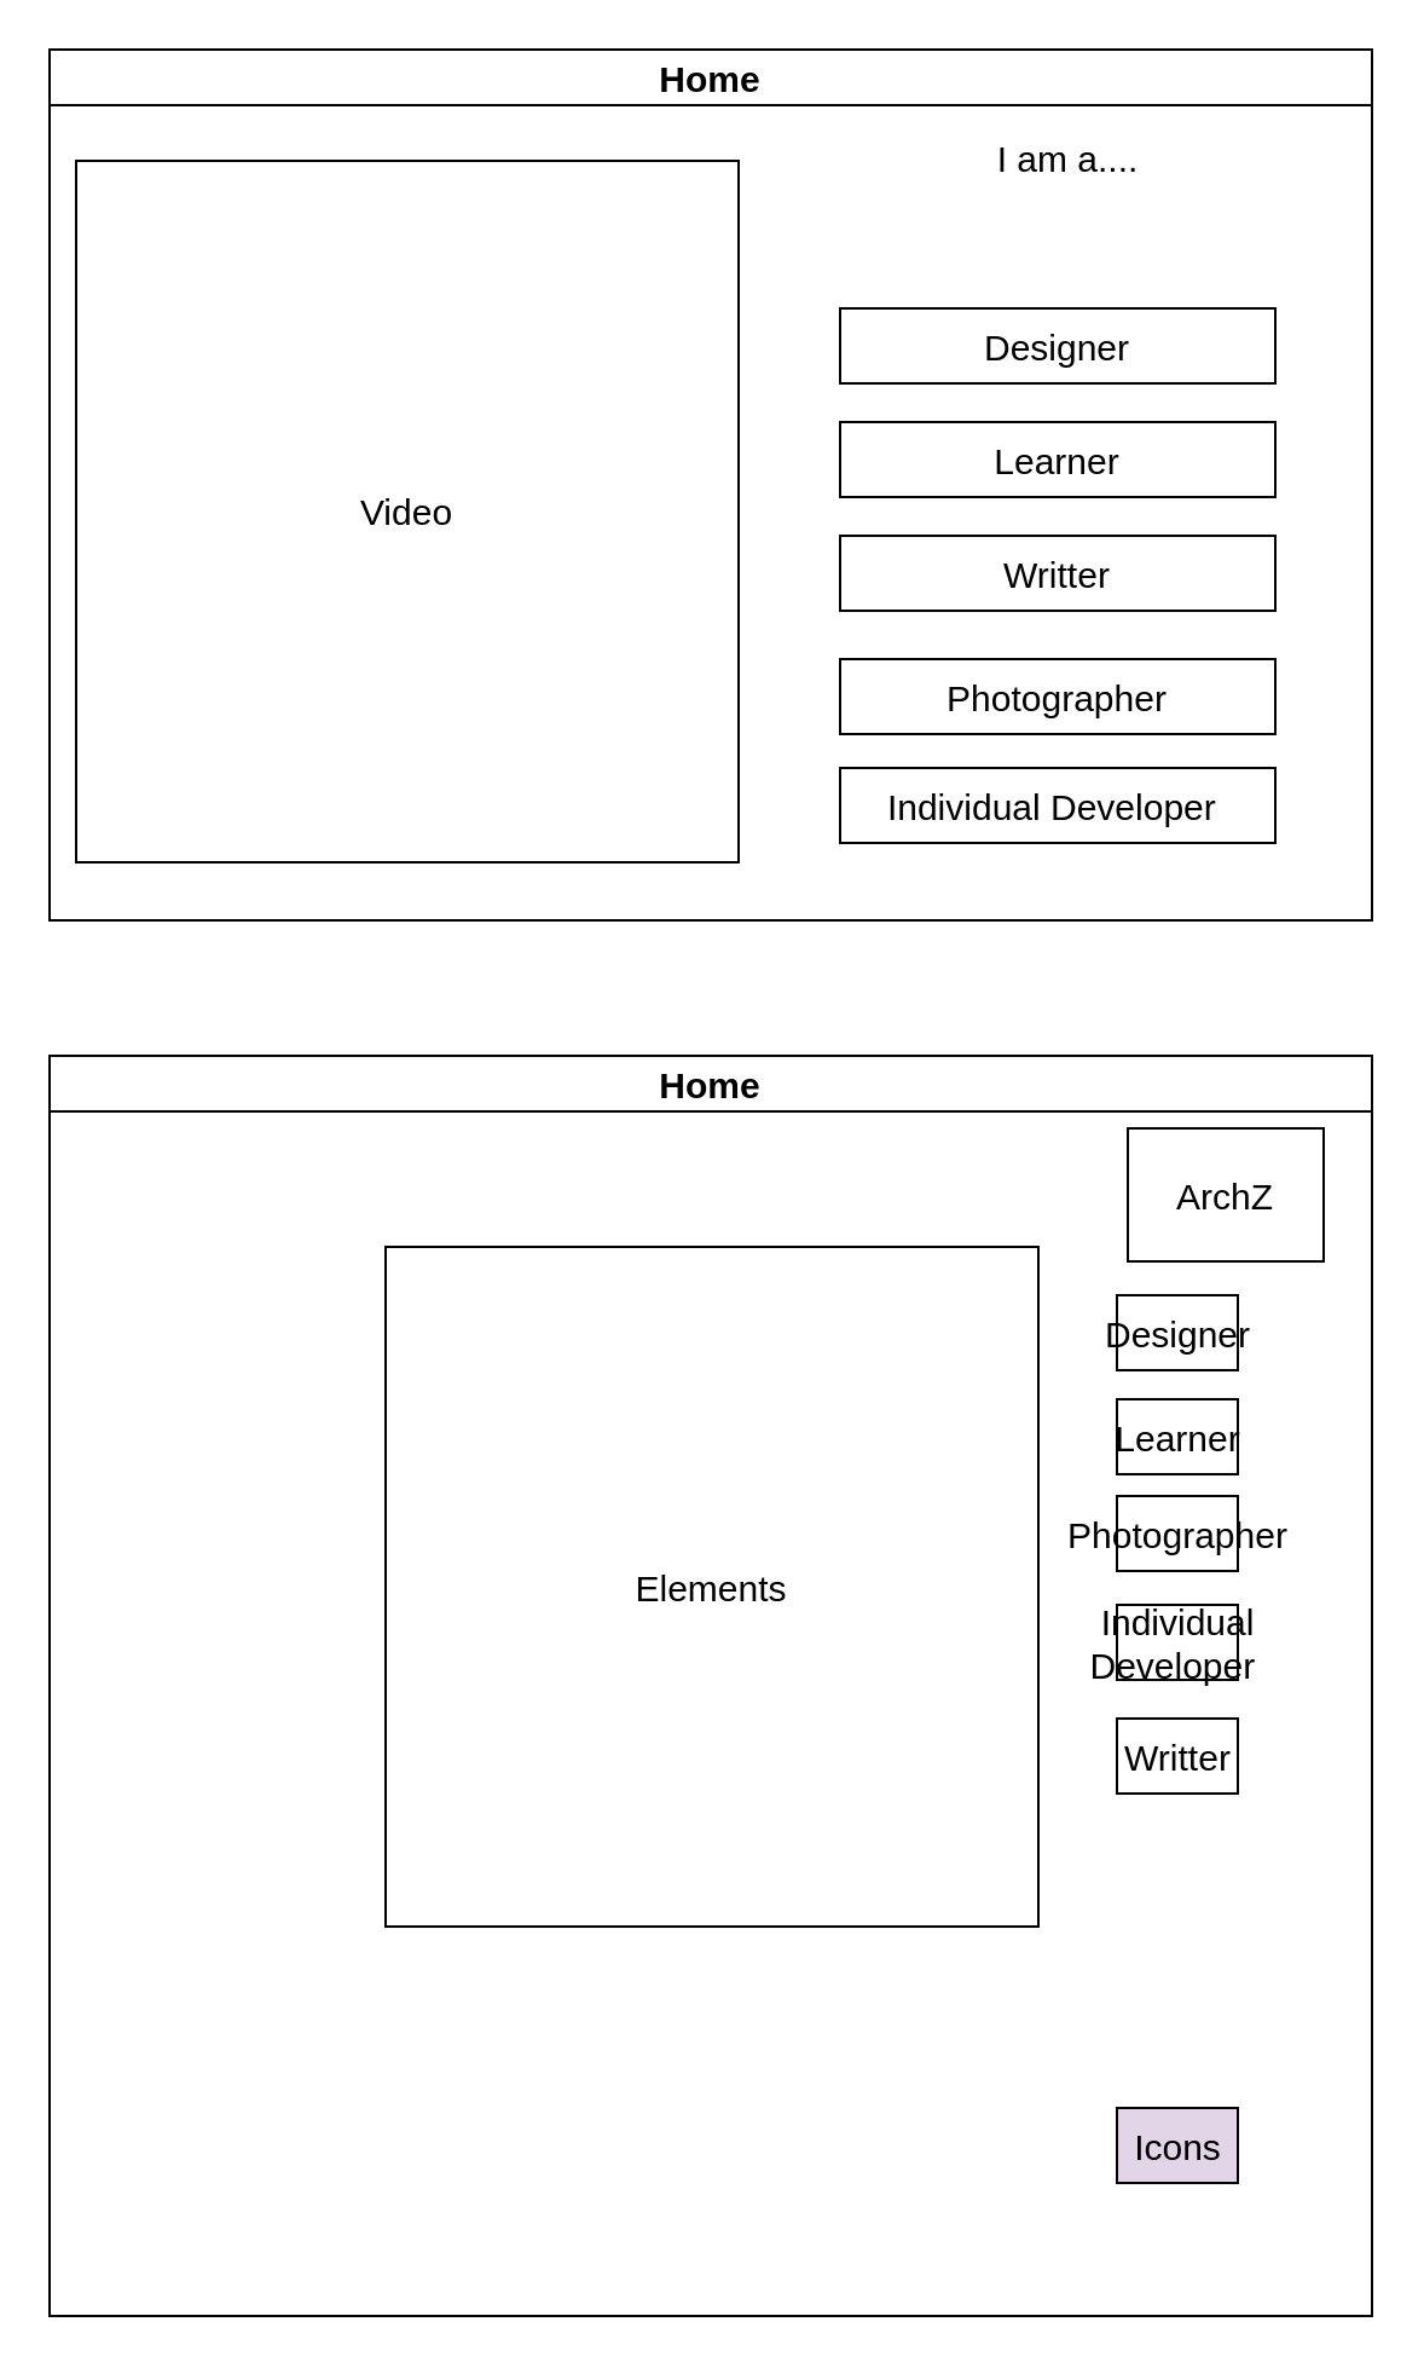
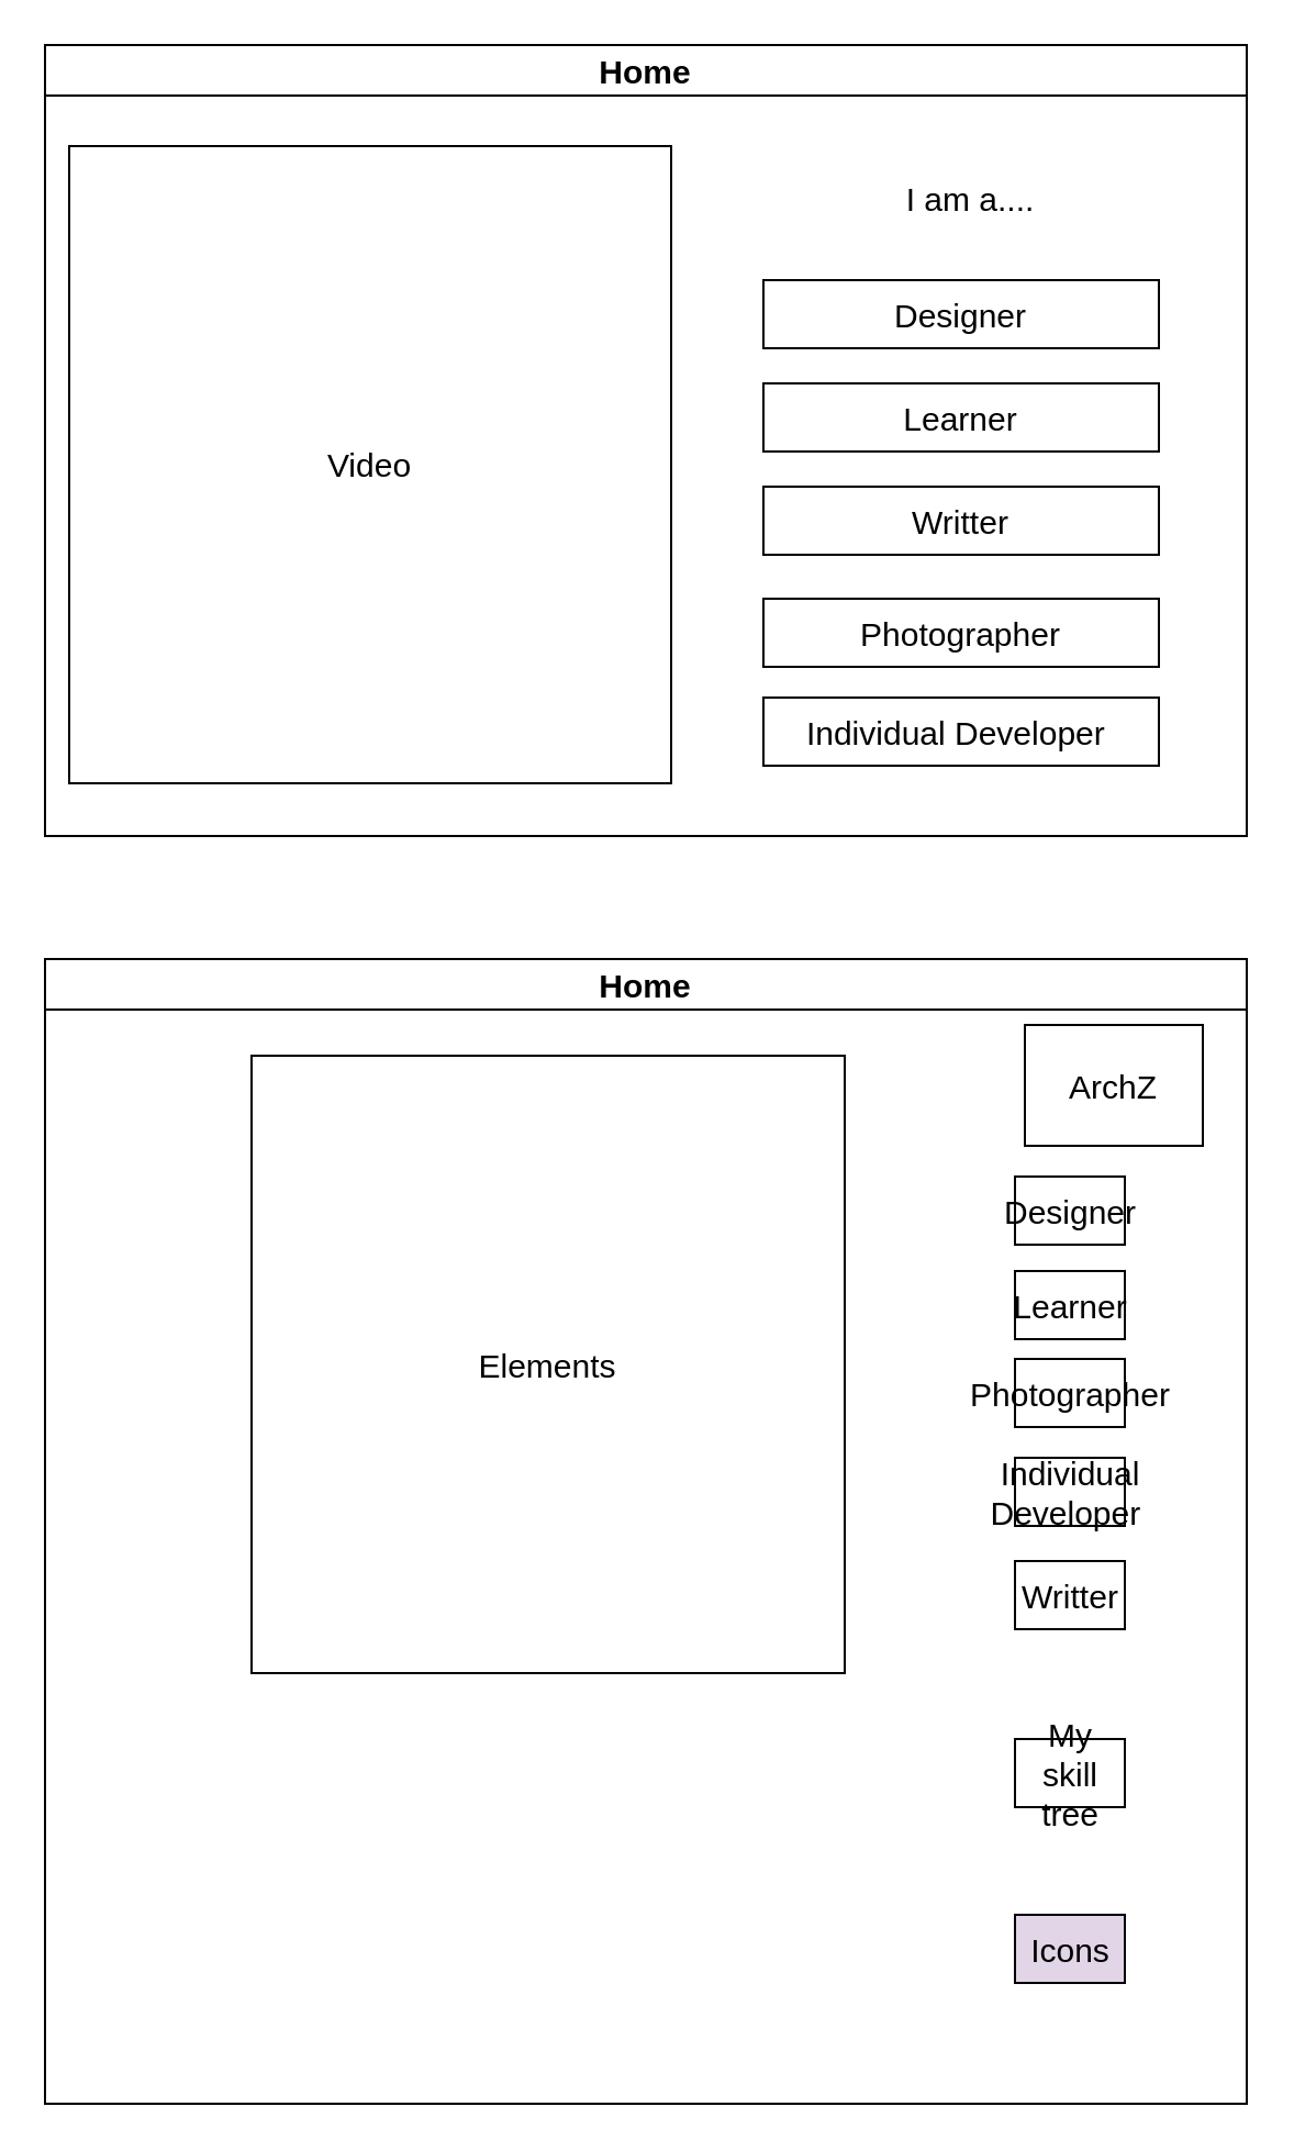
  <mxCell id="0" />
  <mxCell id="1" parent="0" />
  <mxCell id="2" value="Home" style="swimlane;fontSize=15;" vertex="1" parent="1"><mxGeometry x="20" y="20" width="547" height="360" as="geometry" /></mxCell>
- <mxCell id="3" value="I am a...." style="text;html=1;align=center;verticalAlign=middle;resizable=0;points=[];autosize=1;strokeColor=none;fillColor=none;fontSize=15;" vertex="1" parent="2"><mxGeometry x="387" y="34" width="68" height="22" as="geometry" /></mxCell>
+ <mxCell id="3" value="I am a...." style="text;html=1;align=center;verticalAlign=middle;resizable=0;points=[];autosize=1;strokeColor=none;fillColor=none;fontSize=15;" vertex="1" parent="2"><mxGeometry x="387" y="59" width="68" height="22" as="geometry" /></mxCell>
  <mxCell id="4" value="Designer" style="rounded=0;whiteSpace=wrap;html=1;fontSize=15;" vertex="1" parent="2"><mxGeometry x="327" y="107" width="180" height="31" as="geometry" /></mxCell>
  <mxCell id="5" value="Learner" style="rounded=0;whiteSpace=wrap;html=1;fontSize=15;" vertex="1" parent="2"><mxGeometry x="327" y="154" width="180" height="31" as="geometry" /></mxCell>
  <mxCell id="6" value="Writter" style="rounded=0;whiteSpace=wrap;html=1;fontSize=15;" vertex="1" parent="2"><mxGeometry x="327" y="201" width="180" height="31" as="geometry" /></mxCell>
  <mxCell id="7" value="Photographer" style="rounded=0;whiteSpace=wrap;html=1;fontSize=15;" vertex="1" parent="2"><mxGeometry x="327" y="252" width="180" height="31" as="geometry" /></mxCell>
  <mxCell id="8" value="Individual Developer&amp;nbsp;" style="rounded=0;whiteSpace=wrap;html=1;fontSize=15;" vertex="1" parent="2"><mxGeometry x="327" y="297" width="180" height="31" as="geometry" /></mxCell>
  <mxCell id="9" value="Video" style="rounded=0;whiteSpace=wrap;html=1;fontSize=15;" vertex="1" parent="2"><mxGeometry x="11" y="46" width="274" height="290" as="geometry" /></mxCell>
  <mxCell id="10" value="Home" style="swimlane;fontSize=15;" vertex="1" parent="1"><mxGeometry x="20" y="436" width="547" height="521" as="geometry" /></mxCell>
  <mxCell id="11" value="Designer" style="rounded=0;whiteSpace=wrap;html=1;fontSize=15;" vertex="1" parent="10"><mxGeometry x="441.5" y="99" width="50" height="31" as="geometry" /></mxCell>
  <mxCell id="12" value="Learner" style="rounded=0;whiteSpace=wrap;html=1;fontSize=15;" vertex="1" parent="10"><mxGeometry x="441.5" y="142" width="50" height="31" as="geometry" /></mxCell>
  <mxCell id="13" value="Writter" style="rounded=0;whiteSpace=wrap;html=1;fontSize=15;" vertex="1" parent="10"><mxGeometry x="441.5" y="274" width="50" height="31" as="geometry" /></mxCell>
  <mxCell id="14" value="Individual Developer&amp;nbsp;" style="rounded=0;whiteSpace=wrap;html=1;fontSize=15;" vertex="1" parent="10"><mxGeometry x="441.5" y="227" width="50" height="31" as="geometry" /></mxCell>
  <mxCell id="15" value="ArchZ" style="rounded=0;whiteSpace=wrap;html=1;fontSize=15;" vertex="1" parent="10"><mxGeometry x="446" y="30" width="81" height="55" as="geometry" /></mxCell>
  <mxCell id="16" value="Photographer" style="rounded=0;whiteSpace=wrap;html=1;fontSize=15;" vertex="1" parent="10"><mxGeometry x="441.5" y="182" width="50" height="31" as="geometry" /></mxCell>
- <mxCell id="17" value="Elements" style="rounded=0;whiteSpace=wrap;html=1;fontSize=15;" vertex="1" parent="10"><mxGeometry x="139" y="79" width="270" height="281" as="geometry" /></mxCell>
+ <mxCell id="17" value="Elements" style="rounded=0;whiteSpace=wrap;html=1;fontSize=15;" vertex="1" parent="10"><mxGeometry x="94" y="44" width="270" height="281" as="geometry" /></mxCell>
+ <mxCell id="18" value="My skill tree" style="rounded=0;whiteSpace=wrap;html=1;fontSize=15;" vertex="1" parent="10"><mxGeometry x="441.5" y="355" width="50" height="31" as="geometry" /></mxCell>
  <mxCell id="19" value="Icons" style="rounded=0;whiteSpace=wrap;html=1;fontSize=15;fillColor=#e1d5e7;" vertex="1" parent="10"><mxGeometry x="441.5" y="435" width="50" height="31" as="geometry" /></mxCell>
